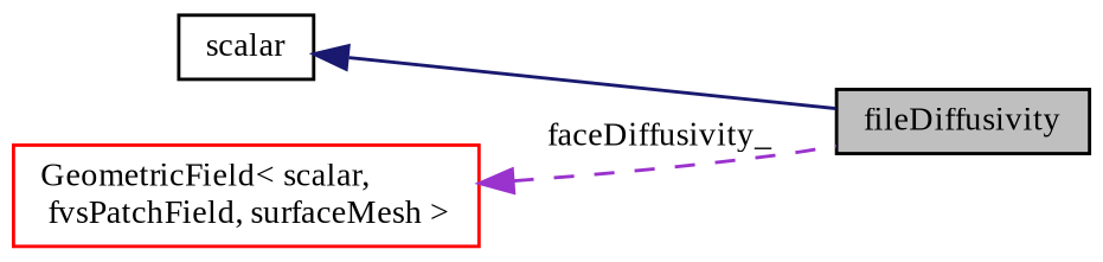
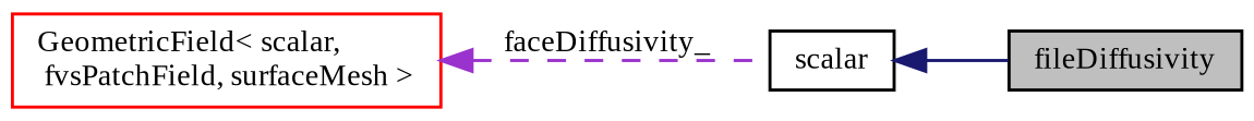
  digraph {
    fontname="Liberation Serif"
    rankdir=LR
    node [color=black fontname="Liberation Serif" fontsize=10 shape=record]
    edge [dir=back fontname="Liberation Serif" fontsize=10 labelfontname=Helvetica labelfontsize=10]
    n1 [fillcolor=grey75 fontcolor=black height=0.2 label=fileDiffusivity style=filled width=0.4]
    n2 [height=0.2 label=scalar width=0.4]
    n3 [color=red height=0.2 label="GeometricField\< scalar,\l fvsPatchField, surfaceMesh \>" width=0.4]
    n2 -> n1 [color=midnightblue style=solid]
-   n3 -> n1 [color=darkorchid3 label=" faceDiffusivity_" style=dashed]
+   n3 -> n2 [color=darkorchid3 label=" faceDiffusivity_" style=dashed]
  }
